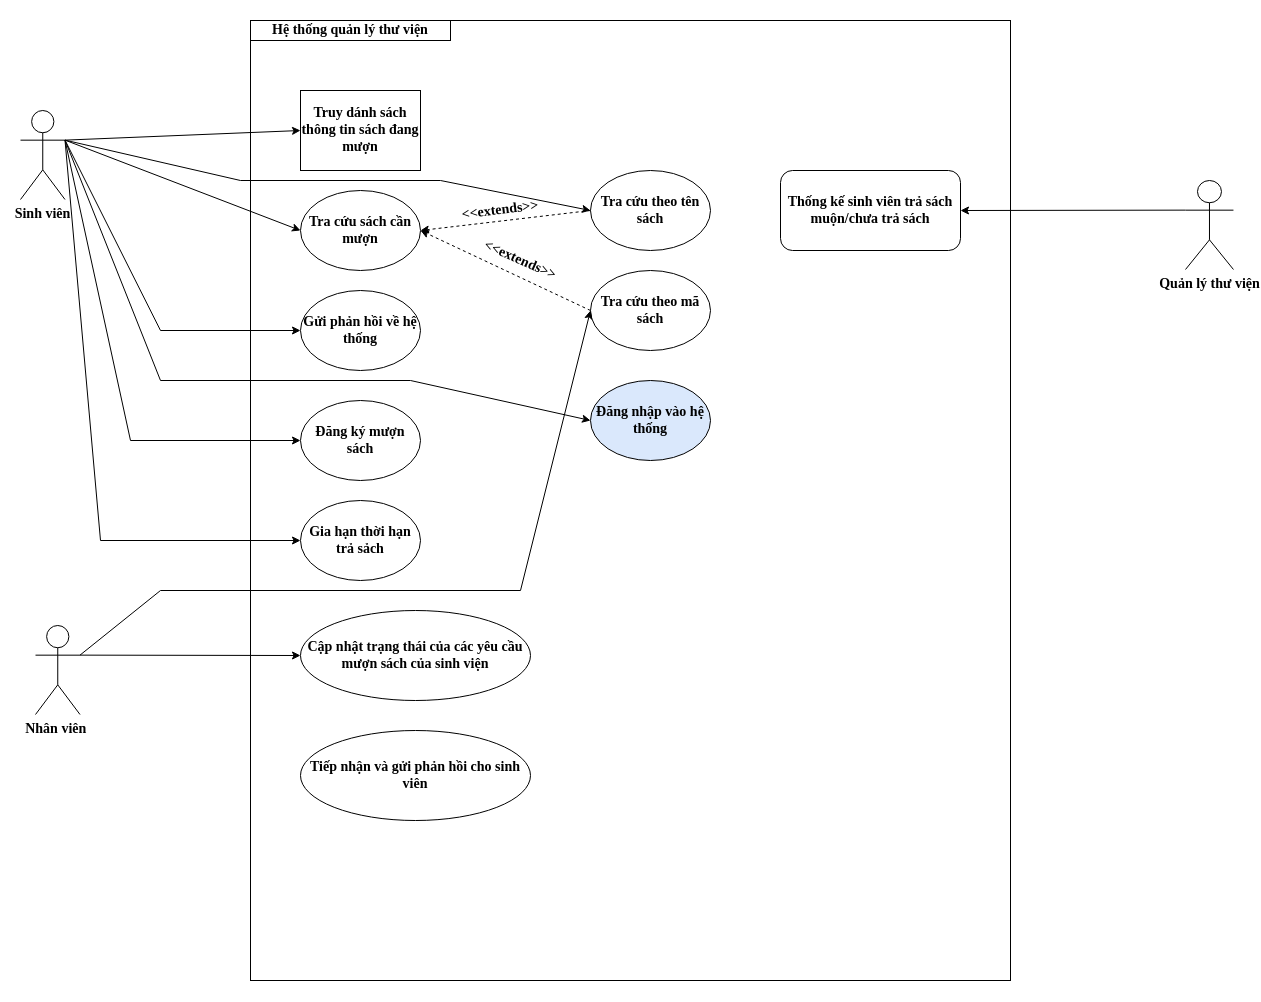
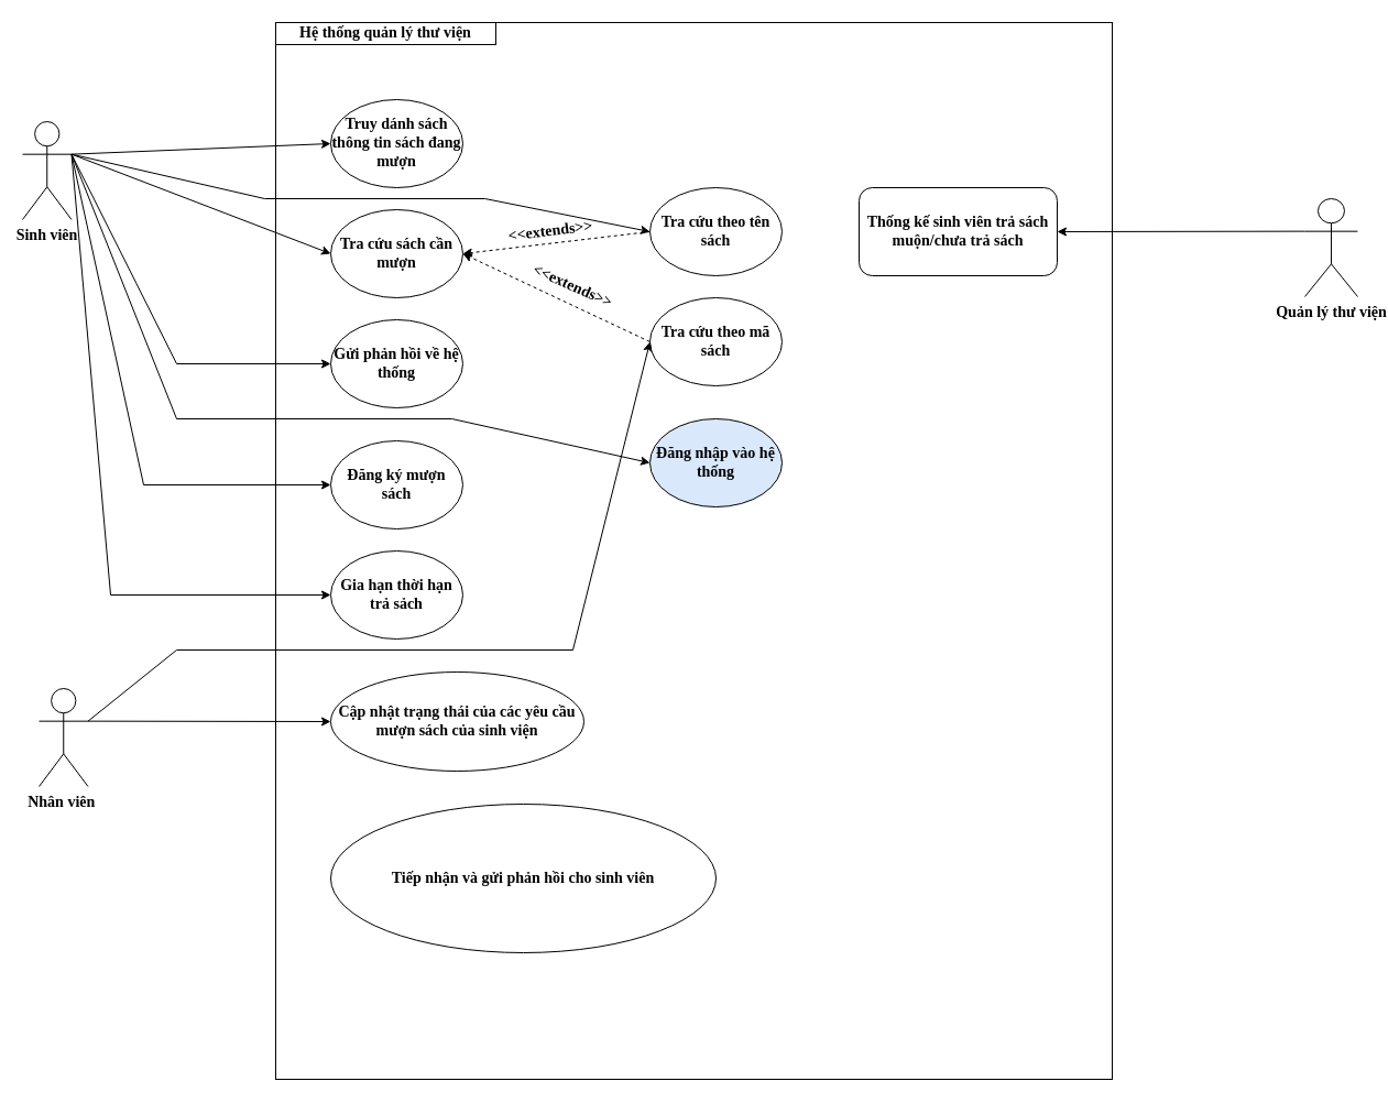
  <mxCell id="0" />
  <mxCell id="1" parent="0" />
  <mxCell id="2" value="" style="rounded=0;whiteSpace=wrap;html=1;fontFamily=Times New Roman;fontSize=14;fontStyle=1" parent="1" vertex="1"><mxGeometry x="250" y="20" width="760" height="960" as="geometry" /></mxCell>
- <mxCell id="3" value="Truy dánh sách thông tin sách đang mượn" style="whiteSpace=wrap;html=1;fontFamily=Times New Roman;fontSize=14;fontStyle=1;rounded=0;" parent="1" vertex="1"><mxGeometry x="300" y="90" width="120" height="80" as="geometry" /></mxCell>
+ <mxCell id="3" value="Truy dánh sách thông tin sách đang mượn" style="ellipse;whiteSpace=wrap;html=1;fontFamily=Times New Roman;fontSize=14;fontStyle=1" parent="1" vertex="1"><mxGeometry x="300" y="90" width="120" height="80" as="geometry" /></mxCell>
  <mxCell id="4" value="Tra cứu sách cần mượn" style="ellipse;whiteSpace=wrap;html=1;fontFamily=Times New Roman;fontSize=14;fontStyle=1" parent="1" vertex="1"><mxGeometry x="300" y="190" width="120" height="80" as="geometry" /></mxCell>
  <mxCell id="5" value="Sinh viên" style="shape=umlActor;verticalLabelPosition=bottom;labelBackgroundColor=#ffffff;verticalAlign=top;html=1;outlineConnect=0;fontFamily=Times New Roman;fontSize=14;fontStyle=1;aspect=fixed;" parent="1" vertex="1"><mxGeometry x="20" y="110" width="44.5" height="89" as="geometry" /></mxCell>
  <mxCell id="6" value="Gửi phản hồi về hệ thống" style="ellipse;whiteSpace=wrap;html=1;fontFamily=Times New Roman;fontSize=14;fontStyle=1" parent="1" vertex="1"><mxGeometry x="300" y="290" width="120" height="80" as="geometry" /></mxCell>
  <mxCell id="7" value="Đăng ký mượn sách" style="ellipse;whiteSpace=wrap;html=1;fontFamily=Times New Roman;fontSize=14;fontStyle=1" parent="1" vertex="1"><mxGeometry x="300" y="400" width="120" height="80" as="geometry" /></mxCell>
  <mxCell id="8" value="Gia hạn thời hạn trả sảch" style="ellipse;whiteSpace=wrap;html=1;fontFamily=Times New Roman;fontSize=14;fontStyle=1" parent="1" vertex="1"><mxGeometry x="300" y="500" width="120" height="80" as="geometry" /></mxCell>
  <mxCell id="9" value="Cập nhật trạng thái của các yêu cầu mượn sách của sinh viện" style="ellipse;whiteSpace=wrap;html=1;fontSize=14;fontFamily=Times New Roman;fontStyle=1" parent="1" vertex="1"><mxGeometry x="300" y="610" width="230" height="90" as="geometry" /></mxCell>
  <mxCell id="10" value="Nhân viên&amp;nbsp;" style="shape=umlActor;verticalLabelPosition=bottom;labelBackgroundColor=#ffffff;verticalAlign=top;html=1;outlineConnect=0;fontSize=14;fontFamily=Times New Roman;fontStyle=1;aspect=fixed;" parent="1" vertex="1"><mxGeometry x="35" y="625" width="44.5" height="89" as="geometry" /></mxCell>
  <mxCell id="11" value="" style="endArrow=classic;html=1;fontSize=14;exitX=1;exitY=0.333;exitDx=0;exitDy=0;exitPerimeter=0;entryX=0;entryY=0.5;entryDx=0;entryDy=0;rounded=0;fontFamily=Times New Roman;fontStyle=1" parent="1" source="5" target="12" edge="1"><mxGeometry width="50" height="50" relative="1" as="geometry"><mxPoint x="490" y="250" as="sourcePoint" /><mxPoint x="530" y="210" as="targetPoint" /><Array as="points"><mxPoint x="240" y="180" /><mxPoint x="440" y="180" /></Array></mxGeometry></mxCell>
  <mxCell id="12" value="Tra cứu theo tên sách" style="ellipse;whiteSpace=wrap;html=1;fontSize=14;fontFamily=Times New Roman;fontStyle=1" parent="1" vertex="1"><mxGeometry x="590" y="170" width="120" height="80" as="geometry" /></mxCell>
  <mxCell id="13" value="Tra cứu theo mã sách" style="ellipse;whiteSpace=wrap;html=1;fontSize=14;fontFamily=Times New Roman;fontStyle=1" parent="1" vertex="1"><mxGeometry x="590" y="270" width="120" height="80" as="geometry" /></mxCell>
  <mxCell id="14" value="" style="endArrow=classic;html=1;fontSize=14;exitX=1;exitY=0.333;exitDx=0;exitDy=0;exitPerimeter=0;entryX=0;entryY=0.5;entryDx=0;entryDy=0;fontFamily=Times New Roman;fontStyle=1" parent="1" source="5" target="4" edge="1"><mxGeometry width="50" height="50" relative="1" as="geometry"><mxPoint x="210" y="270" as="sourcePoint" /><mxPoint x="260" y="220" as="targetPoint" /></mxGeometry></mxCell>
  <mxCell id="15" value="" style="endArrow=classic;html=1;fontSize=14;exitX=1;exitY=0.333;exitDx=0;exitDy=0;exitPerimeter=0;entryX=0;entryY=0.5;entryDx=0;entryDy=0;fontFamily=Times New Roman;fontStyle=1" parent="1" source="5" target="3" edge="1"><mxGeometry width="50" height="50" relative="1" as="geometry"><mxPoint x="60" y="140" as="sourcePoint" /><mxPoint x="310" y="240" as="targetPoint" /></mxGeometry></mxCell>
  <mxCell id="16" value="" style="endArrow=classic;html=1;fontSize=14;exitX=1;exitY=0.333;exitDx=0;exitDy=0;exitPerimeter=0;entryX=0;entryY=0.5;entryDx=0;entryDy=0;fontFamily=Times New Roman;fontStyle=1;rounded=0;" parent="1" source="5" target="6" edge="1"><mxGeometry width="50" height="50" relative="1" as="geometry"><mxPoint x="60" y="140" as="sourcePoint" /><mxPoint x="310" y="240" as="targetPoint" /><Array as="points"><mxPoint x="160" y="330" /></Array></mxGeometry></mxCell>
  <mxCell id="17" value="" style="endArrow=classic;html=1;fontSize=14;entryX=0;entryY=0.5;entryDx=0;entryDy=0;fontFamily=Times New Roman;fontStyle=1;exitX=1;exitY=0.333;exitDx=0;exitDy=0;exitPerimeter=0;rounded=0;" parent="1" source="5" target="7" edge="1"><mxGeometry width="50" height="50" relative="1" as="geometry"><mxPoint x="50" y="130" as="sourcePoint" /><mxPoint x="310" y="340" as="targetPoint" /><Array as="points"><mxPoint x="130" y="440" /></Array></mxGeometry></mxCell>
  <mxCell id="18" value="" style="endArrow=classic;html=1;fontSize=14;entryX=0;entryY=0.5;entryDx=0;entryDy=0;fontFamily=Times New Roman;fontStyle=1;exitX=1;exitY=0.333;exitDx=0;exitDy=0;exitPerimeter=0;rounded=0;" parent="1" source="5" target="8" edge="1"><mxGeometry width="50" height="50" relative="1" as="geometry"><mxPoint x="50" y="120" as="sourcePoint" /><mxPoint x="170" y="450" as="targetPoint" /><Array as="points"><mxPoint x="100" y="540" /></Array></mxGeometry></mxCell>
  <mxCell id="19" value="" style="endArrow=classic;html=1;fontSize=14;exitX=1;exitY=0.333;exitDx=0;exitDy=0;exitPerimeter=0;entryX=0;entryY=0.5;entryDx=0;entryDy=0;fontFamily=Times New Roman;fontStyle=1" parent="1" source="10" target="9" edge="1"><mxGeometry width="50" height="50" relative="1" as="geometry"><mxPoint x="190" y="710" as="sourcePoint" /><mxPoint x="240" y="660" as="targetPoint" /></mxGeometry></mxCell>
  <mxCell id="20" value="" style="endArrow=classic;html=1;fontSize=14;exitX=0;exitY=0.5;exitDx=0;exitDy=0;entryX=1;entryY=0.5;entryDx=0;entryDy=0;dashed=1;fontFamily=Times New Roman;fontStyle=1" parent="1" source="13" target="4" edge="1"><mxGeometry width="50" height="50" relative="1" as="geometry"><mxPoint x="60" y="140" as="sourcePoint" /><mxPoint x="310" y="240" as="targetPoint" /></mxGeometry></mxCell>
  <mxCell id="21" value="" style="endArrow=classic;html=1;fontSize=14;exitX=0;exitY=0.5;exitDx=0;exitDy=0;entryX=1;entryY=0.5;entryDx=0;entryDy=0;dashed=1;fontFamily=Times New Roman;fontStyle=1" parent="1" source="12" target="4" edge="1"><mxGeometry width="50" height="50" relative="1" as="geometry"><mxPoint x="520" y="320" as="sourcePoint" /><mxPoint x="430" y="240" as="targetPoint" /></mxGeometry></mxCell>
  <mxCell id="22" value="&amp;lt;&amp;lt;extends&amp;gt;&amp;gt;" style="text;html=1;strokeColor=none;fillColor=none;align=center;verticalAlign=middle;whiteSpace=wrap;rounded=0;fontFamily=Times New Roman;fontSize=14;rotation=353;fontStyle=1" parent="1" vertex="1"><mxGeometry x="480" y="200" width="40" height="20" as="geometry" /></mxCell>
  <mxCell id="23" value="Thống kế sinh viên trả sách muộn/chưa trả sách" style="whiteSpace=wrap;html=1;fontSize=14;fontFamily=Times New Roman;fontStyle=1;rounded=1;" parent="1" vertex="1"><mxGeometry x="780" y="170" width="180" height="80" as="geometry" /></mxCell>
  <mxCell id="24" value="&amp;lt;&amp;lt;extends&amp;gt;&amp;gt;" style="text;html=1;strokeColor=none;fillColor=none;align=center;verticalAlign=middle;whiteSpace=wrap;rounded=0;fontFamily=Times New Roman;fontSize=14;rotation=24;fontStyle=1" parent="1" vertex="1"><mxGeometry x="500" y="250" width="40" height="20" as="geometry" /></mxCell>
  <mxCell id="25" value="Quản lý thư viện" style="shape=umlActor;verticalLabelPosition=bottom;labelBackgroundColor=#ffffff;verticalAlign=top;html=1;outlineConnect=0;fontFamily=Times New Roman;fontSize=14;aspect=fixed;fontStyle=1" parent="1" vertex="1"><mxGeometry x="1185" y="180" width="47.96" height="89" as="geometry" /></mxCell>
  <mxCell id="26" value="" style="endArrow=classic;html=1;fontFamily=Times New Roman;fontSize=14;entryX=1;entryY=0.5;entryDx=0;entryDy=0;exitX=0;exitY=0.333;exitDx=0;exitDy=0;exitPerimeter=0;rounded=0;strokeColor=#000000;fontStyle=1" parent="1" source="25" target="23" edge="1"><mxGeometry width="50" height="50" relative="1" as="geometry"><mxPoint x="1100" y="280" as="sourcePoint" /><mxPoint x="1150" y="230" as="targetPoint" /></mxGeometry></mxCell>
  <mxCell id="27" value="" style="endArrow=classic;html=1;strokeColor=#000000;fontFamily=Times New Roman;fontSize=14;exitX=1;exitY=0.333;exitDx=0;exitDy=0;exitPerimeter=0;entryX=0;entryY=0.5;entryDx=0;entryDy=0;rounded=0;fontStyle=1" parent="1" source="5" target="28" edge="1"><mxGeometry width="50" height="50" relative="1" as="geometry"><mxPoint x="65" y="140" as="sourcePoint" /><mxPoint x="470" y="320" as="targetPoint" /><Array as="points"><mxPoint x="160" y="380" /><mxPoint x="410" y="380" /></Array></mxGeometry></mxCell>
  <mxCell id="28" value="Đăng nhập vào hệ thống" style="ellipse;whiteSpace=wrap;html=1;fontFamily=Times New Roman;fontSize=14;fontStyle=1;fillColor=#dae8fc;" parent="1" vertex="1"><mxGeometry x="590" y="380" width="120" height="80" as="geometry" /></mxCell>
- <mxCell id="29" value="Tiếp nhận và gửi phản hồi cho sinh viên" style="ellipse;whiteSpace=wrap;html=1;fontSize=14;fontFamily=Times New Roman;fontStyle=1" parent="1" vertex="1"><mxGeometry x="300" y="730" width="230" height="90" as="geometry" /></mxCell>
+ <mxCell id="29" value="Tiếp nhận và gửi phản hồi cho sinh viên" style="ellipse;whiteSpace=wrap;html=1;fontSize=14;fontFamily=Times New Roman;fontStyle=1" parent="1" vertex="1"><mxGeometry x="300" y="730" width="350" height="135" as="geometry" /></mxCell>
  <mxCell id="30" value="" style="endArrow=classic;html=1;fontSize=14;exitX=1;exitY=0.333;exitDx=0;exitDy=0;exitPerimeter=0;fontFamily=Times New Roman;fontStyle=1;entryX=0;entryY=0.5;entryDx=0;entryDy=0;rounded=0;" parent="1" source="10" target="13" edge="1"><mxGeometry width="50" height="50" relative="1" as="geometry"><mxPoint x="89.5" y="664.667" as="sourcePoint" /><mxPoint x="310" y="665" as="targetPoint" /><Array as="points"><mxPoint x="160" y="590" /><mxPoint x="520" y="590" /></Array></mxGeometry></mxCell>
  <mxCell id="31" value="Hệ thống quản lý thư viện" style="text;html=1;strokeColor=#000000;fillColor=#ffffff;align=center;verticalAlign=middle;whiteSpace=wrap;rounded=0;fontStyle=1;fontFamily=Times New Roman;fontSize=14;" parent="1" vertex="1"><mxGeometry x="250" y="20" width="200" height="20" as="geometry" /></mxCell>
